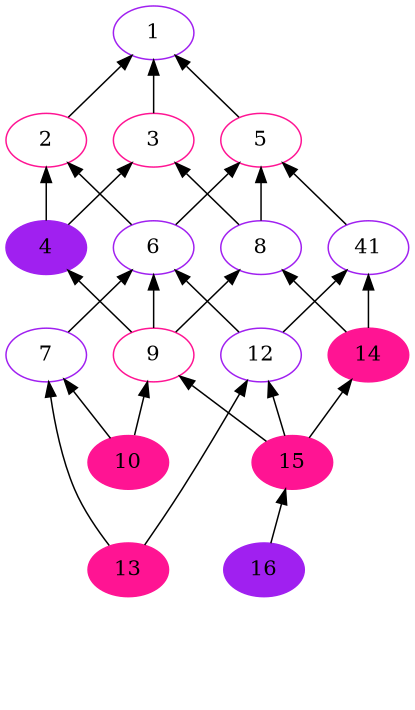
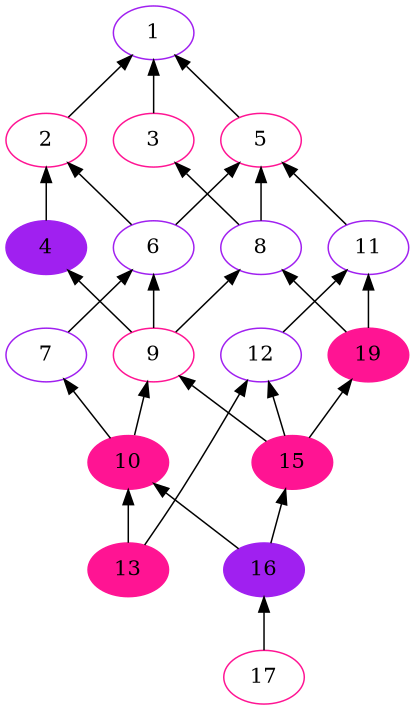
  digraph {
    rankdir=TB
    node [color=deeppink]
    edge [dir=back]
    1 [color=purple]
    2
    3
    5
    4 [color=purple style=filled]
    6 [color=purple]
    8 [color=purple]
-   11 [color=purple label=41]
+   11 [color=purple]
    9
    7 [color=purple]
    12 [color=purple]
-   14 [style=filled]
+   14 [style=filled label=19]
    10 [style=filled]
    15 [style=filled]
    13 [style=filled]
    16 [color=purple style=filled]
+   17
    1 -> 2
    1 -> 3
    1 -> 5
    2 -> 4
    2 -> 6
-   3 -> 4
    3 -> 8
    5 -> 6
    5 -> 8
    5 -> 11
    4 -> 9
    6 -> 9
    6 -> 7
-   6 -> 12
    8 -> 9
    8 -> 14
    11 -> 12
    11 -> 14
    9 -> 10
    9 -> 15
    7 -> 10
-   7 -> 13
+   10 -> 13
    12 -> 15
    12 -> 13
    14 -> 15
+   10 -> 16
    15 -> 16
+   16 -> 17
  }
